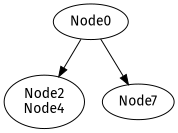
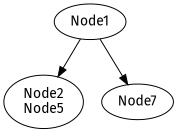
  digraph {
    fontname="Fira Sans"
    node [fontname="Fira Sans"]
    edge [fontname="Fira Sans"]
-   n1 [height=0.5 label=Node0 width=0.97491]
-   n2 [height=0.74639 label="Node2\nNode4" width=1.0607]
+   n1 [height=0.5 label=Node1 width=0.97491]
+   n2 [height=0.74639 label="Node2\nNode5" width=1.0607]
    n3 [height=0.5 label=Node7 width=0.97491]
    n1 -> n2
    n1 -> n3
  }
